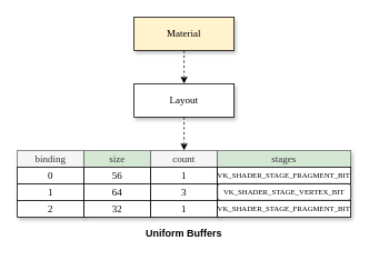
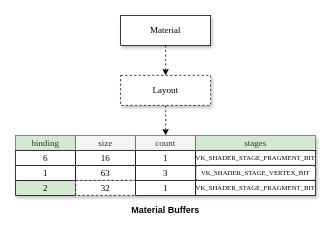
  <mxCell id="0" />
  <mxCell id="1" parent="0" />
  <mxCell id="2" style="edgeStyle=orthogonalEdgeStyle;rounded=0;orthogonalLoop=1;jettySize=auto;html=1;exitX=0.5;exitY=1;exitDx=0;exitDy=0;entryX=0.5;entryY=0;entryDx=0;entryDy=0;fontSize=9;dashed=1;" edge="1" parent="1" source="3" target="7"><mxGeometry relative="1" as="geometry" /></mxCell>
- <mxCell id="3" value="Layout" style="rounded=0;whiteSpace=wrap;html=1;shadow=1;fontFamily=Lucida Console;" vertex="1" parent="1"><mxGeometry x="160" y="100" width="120" height="40" as="geometry" /></mxCell>
- <mxCell id="4" value="binding" style="rounded=0;whiteSpace=wrap;html=1;shadow=1;fontFamily=Lucida Console;fillColor=#f5f5f5;strokeColor=#666666;fontColor=#333333;" vertex="1" parent="1"><mxGeometry y="180" width="80" height="20" as="geometry" x="20" /></mxCell>
- <mxCell id="5" value="0" style="rounded=0;whiteSpace=wrap;html=1;shadow=1;fontFamily=Lucida Console;" vertex="1" parent="1"><mxGeometry y="200" width="80" height="20" as="geometry" x="20" /></mxCell>
- <mxCell id="6" value="size" style="rounded=0;whiteSpace=wrap;html=1;shadow=1;fontFamily=Lucida Console;fillColor=#d5e8d4;strokeColor=#666666;fontColor=#333333;" vertex="1" parent="1"><mxGeometry x="100" y="180" width="80" height="20" as="geometry" /></mxCell>
+ <mxCell id="3" value="Layout" style="rounded=0;whiteSpace=wrap;html=1;shadow=1;fontFamily=Lucida Console;dashed=1;" vertex="1" parent="1"><mxGeometry x="160" y="100" width="120" height="40" as="geometry" /></mxCell>
+ <mxCell id="4" value="binding" style="rounded=0;whiteSpace=wrap;html=1;shadow=1;fontFamily=Lucida Console;fillColor=#d5e8d4;strokeColor=#666666;fontColor=#333333;" vertex="1" parent="1"><mxGeometry y="180" width="80" height="20" as="geometry" x="20" /></mxCell>
+ <mxCell id="5" value="6" style="rounded=0;whiteSpace=wrap;html=1;shadow=1;fontFamily=Lucida Console;" vertex="1" parent="1"><mxGeometry y="200" width="80" height="20" as="geometry" x="20" /></mxCell>
+ <mxCell id="6" value="size" style="rounded=0;whiteSpace=wrap;html=1;shadow=1;fontFamily=Lucida Console;fillColor=#f5f5f5;strokeColor=#666666;fontColor=#333333;" vertex="1" parent="1"><mxGeometry x="100" y="180" width="80" height="20" as="geometry" /></mxCell>
  <mxCell id="7" value="count" style="rounded=0;whiteSpace=wrap;html=1;shadow=1;fontFamily=Lucida Console;fillColor=#f5f5f5;strokeColor=#666666;fontColor=#333333;" vertex="1" parent="1"><mxGeometry x="180" y="180" width="80" height="20" as="geometry" /></mxCell>
  <mxCell id="8" value="stages" style="rounded=0;whiteSpace=wrap;html=1;shadow=1;fontFamily=Lucida Console;fillColor=#d5e8d4;strokeColor=#666666;fontColor=#333333;" vertex="1" parent="1"><mxGeometry x="260" y="180" width="160" height="20" as="geometry" /></mxCell>
- <mxCell id="9" value="56" style="rounded=0;whiteSpace=wrap;html=1;shadow=1;fontFamily=Lucida Console;" vertex="1" parent="1"><mxGeometry x="100" y="200" width="80" height="20" as="geometry" /></mxCell>
+ <mxCell id="9" value="16" style="rounded=0;whiteSpace=wrap;html=1;shadow=1;fontFamily=Lucida Console;" vertex="1" parent="1"><mxGeometry x="100" y="200" width="80" height="20" as="geometry" /></mxCell>
  <mxCell id="10" value="1" style="rounded=0;whiteSpace=wrap;html=1;shadow=1;fontFamily=Lucida Console;" vertex="1" parent="1"><mxGeometry x="180" y="200" width="80" height="20" as="geometry" /></mxCell>
  <mxCell id="11" value="VK_SHADER_STAGE_FRAGMENT_BIT" style="rounded=0;whiteSpace=wrap;html=1;shadow=1;fontFamily=Lucida Console;fontSize=9;" vertex="1" parent="1"><mxGeometry x="260" y="200" width="160" height="20" as="geometry" /></mxCell>
  <mxCell id="12" value="1" style="rounded=0;whiteSpace=wrap;html=1;shadow=1;fontFamily=Lucida Console;" vertex="1" parent="1"><mxGeometry y="220" width="80" height="20" as="geometry" x="20" /></mxCell>
- <mxCell id="13" value="64" style="rounded=0;whiteSpace=wrap;html=1;shadow=1;fontFamily=Lucida Console;" vertex="1" parent="1"><mxGeometry x="100" y="220" width="80" height="20" as="geometry" /></mxCell>
+ <mxCell id="13" value="63" style="rounded=0;whiteSpace=wrap;html=1;shadow=1;fontFamily=Lucida Console;" vertex="1" parent="1"><mxGeometry x="100" y="220" width="80" height="20" as="geometry" /></mxCell>
  <mxCell id="14" value="3" style="rounded=0;whiteSpace=wrap;html=1;shadow=1;fontFamily=Lucida Console;" vertex="1" parent="1"><mxGeometry x="180" y="220" width="80" height="20" as="geometry" /></mxCell>
  <mxCell id="15" value="VK_SHADER_STAGE_VERTEX_BIT" style="whiteSpace=wrap;html=1;shadow=1;fontFamily=Lucida Console;fontSize=9;rounded=1;" vertex="1" parent="1"><mxGeometry x="260" y="220" width="160" height="20" as="geometry" /></mxCell>
- <mxCell id="16" value="2" style="rounded=0;whiteSpace=wrap;html=1;shadow=1;fontFamily=Lucida Console;" vertex="1" parent="1"><mxGeometry y="240" width="80" height="20" as="geometry" x="20" /></mxCell>
- <mxCell id="17" value="32" style="rounded=0;whiteSpace=wrap;html=1;shadow=1;fontFamily=Lucida Console;" vertex="1" parent="1"><mxGeometry x="100" y="240" width="80" height="20" as="geometry" /></mxCell>
+ <mxCell id="16" value="2" style="rounded=0;whiteSpace=wrap;html=1;shadow=1;fontFamily=Lucida Console;fillColor=#d5e8d4;" vertex="1" parent="1"><mxGeometry y="240" width="80" height="20" as="geometry" x="20" /></mxCell>
+ <mxCell id="17" value="32" style="rounded=0;whiteSpace=wrap;html=1;shadow=1;fontFamily=Lucida Console;dashed=1;" vertex="1" parent="1"><mxGeometry x="100" y="240" width="80" height="20" as="geometry" /></mxCell>
  <mxCell id="18" value="1" style="rounded=0;whiteSpace=wrap;html=1;shadow=1;fontFamily=Lucida Console;" vertex="1" parent="1"><mxGeometry x="180" y="240" width="80" height="20" as="geometry" /></mxCell>
  <mxCell id="19" value="VK_SHADER_STAGE_FRAGMENT_BIT" style="rounded=0;whiteSpace=wrap;html=1;shadow=1;fontFamily=Lucida Console;fontSize=9;" vertex="1" parent="1"><mxGeometry x="260" y="240" width="160" height="20" as="geometry" /></mxCell>
  <mxCell id="20" style="edgeStyle=orthogonalEdgeStyle;rounded=0;orthogonalLoop=1;jettySize=auto;html=1;exitX=0.5;exitY=1;exitDx=0;exitDy=0;entryX=0.5;entryY=0;entryDx=0;entryDy=0;fontSize=9;dashed=1;" edge="1" parent="1" source="21" target="3"><mxGeometry relative="1" as="geometry" /></mxCell>
- <mxCell id="21" value="Material" style="rounded=0;whiteSpace=wrap;html=1;shadow=1;fontFamily=Lucida Console;fillColor=#fff2cc;" vertex="1" parent="1"><mxGeometry x="160" width="120" height="40" as="geometry" y="20" /></mxCell>
- <mxCell id="22" value="Uniform Buffers" style="text;html=1;strokeColor=none;fillColor=none;align=center;verticalAlign=middle;whiteSpace=wrap;rounded=0;shadow=1;fontSize=12;fontStyle=1" vertex="1" parent="1"><mxGeometry x="140" y="270" width="160" height="20" as="geometry" /></mxCell>
+ <mxCell id="21" value="Material" style="rounded=0;whiteSpace=wrap;html=1;shadow=1;fontFamily=Lucida Console;" vertex="1" parent="1"><mxGeometry x="160" width="120" height="40" as="geometry" y="20" /></mxCell>
+ <mxCell id="22" value="Material Buffers" style="text;html=1;strokeColor=none;fillColor=none;align=center;verticalAlign=middle;whiteSpace=wrap;rounded=0;shadow=1;fontSize=12;fontStyle=1" vertex="1" parent="1"><mxGeometry x="140" y="270" width="160" height="20" as="geometry" /></mxCell>
